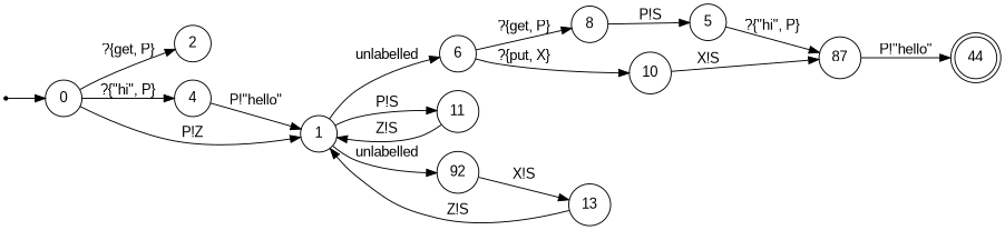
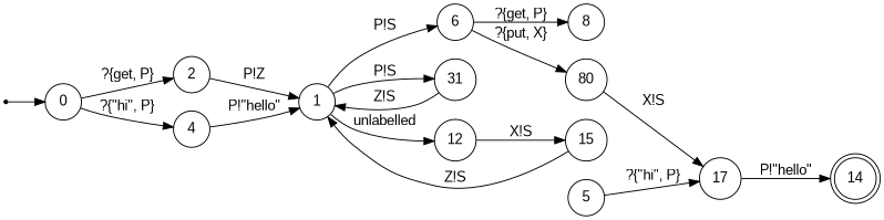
  digraph {
    fontname="Liberation Sans"
    rankdir=LR
    node [fontname="Liberation Sans" shape=circle]
    edge [fontname="Liberation Sans"]
-   14 [shape=doublecircle label=44]
+   14 [shape=doublecircle]
    START [shape=point]
    0
    2
    4
    1
    6
-   11
-   12 [label=92]
+   11 [label=31]
+   12
    8
-   10
-   13
+   10 [label=80]
+   13 [label=15]
    5
-   17 [label=87]
+   17
    START -> 0
    0 -> 2 [label="?{get, P}"]
    0 -> 4 [label="?{\"hi\", P}"]
-   0 -> 1 [label="P!Z"]
+   2 -> 1 [label="P!Z"]
    4 -> 1 [label="P!\"hello\""]
-   1 -> 6 [label=unlabelled]
+   1 -> 6 [label="P!S"]
    1 -> 11 [label="P!S"]
    1 -> 12 [label=unlabelled]
    6 -> 8 [label="?{get, P}"]
    6 -> 10 [label="?{put, X}"]
    11 -> 1 [label="Z!S"]
    12 -> 13 [label="X!S"]
-   8 -> 5 [label="P!S"]
    10 -> 17 [label="X!S"]
    13 -> 1 [label="Z!S"]
    5 -> 17 [label="?{\"hi\", P}"]
    17 -> 14 [label="P!\"hello\""]
  }
